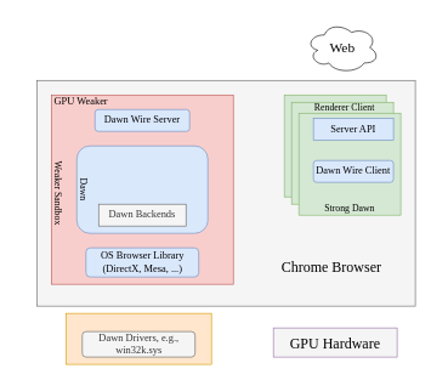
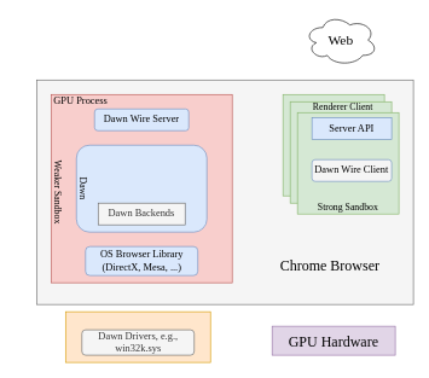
  <mxCell id="0" />
  <mxCell id="1" parent="0" />
  <mxCell id="2" value="" style="rounded=0;whiteSpace=wrap;html=1;strokeWidth=1;fillColor=#f5f5f5;fontColor=#333333;strokeColor=#666666;" vertex="1" parent="1"><mxGeometry x="50" y="110" width="520" height="310" as="geometry" /></mxCell>
  <mxCell id="3" value="" style="rounded=0;whiteSpace=wrap;html=1;fillColor=#f8cecc;strokeColor=#b85450;" vertex="1" parent="1"><mxGeometry x="70" y="130" width="250" height="260" as="geometry" /></mxCell>
  <mxCell id="4" value="" style="whiteSpace=wrap;html=1;aspect=fixed;fillColor=#d5e8d4;strokeColor=#82b366;" vertex="1" parent="1"><mxGeometry x="390" y="130" width="140" height="140" as="geometry" /></mxCell>
  <mxCell id="5" value="" style="whiteSpace=wrap;html=1;aspect=fixed;fillColor=#d5e8d4;strokeColor=#82b366;" vertex="1" parent="1"><mxGeometry x="400" y="140" width="140" height="140" as="geometry" /></mxCell>
  <mxCell id="6" value="" style="whiteSpace=wrap;html=1;aspect=fixed;fillColor=#d5e8d4;strokeColor=#82b366;" vertex="1" parent="1"><mxGeometry x="410" y="155" width="140" height="140" as="geometry" /></mxCell>
  <mxCell id="7" value="&lt;span style=&quot;font-family: &amp;quot;Times New Roman&amp;quot;; font-size: 14px;&quot;&gt;Dawn Wire Server&lt;/span&gt;" style="rounded=1;whiteSpace=wrap;html=1;fillColor=#dae8fc;strokeColor=#6c8ebf;" vertex="1" parent="1"><mxGeometry x="130" y="150" width="130" height="30" as="geometry" /></mxCell>
  <mxCell id="8" value="" style="rounded=1;whiteSpace=wrap;html=1;fillColor=#dae8fc;strokeColor=#6c8ebf;" vertex="1" parent="1"><mxGeometry x="105" y="200" width="180" height="120" as="geometry" /></mxCell>
  <mxCell id="9" value="&lt;font style=&quot;font-size: 14px;&quot; face=&quot;Times New Roman&quot;&gt;OS Browser Library&lt;/font&gt;&lt;div&gt;&lt;font style=&quot;font-size: 14px;&quot; face=&quot;Times New Roman&quot;&gt;(DirectX, Mesa, ...)&lt;/font&gt;&lt;/div&gt;" style="rounded=1;whiteSpace=wrap;html=1;fillColor=#dae8fc;strokeColor=#6c8ebf;" vertex="1" parent="1"><mxGeometry x="117.5" y="340" width="155" height="40" as="geometry" /></mxCell>
  <mxCell id="10" value="&lt;font style=&quot;font-size: 20px;&quot; face=&quot;Times New Roman&quot;&gt;Chrome Browser&lt;/font&gt;" style="text;html=1;align=center;verticalAlign=middle;whiteSpace=wrap;rounded=0;" vertex="1" parent="1"><mxGeometry x="370" y="350" width="170" height="30" as="geometry" /></mxCell>
- <mxCell id="11" value="&lt;font style=&quot;font-size: 14px;&quot; face=&quot;Times New Roman&quot;&gt;GPU Weaker&lt;/font&gt;" style="text;html=1;align=center;verticalAlign=middle;whiteSpace=wrap;rounded=0;" vertex="1" parent="1"><mxGeometry x="66" y="125" width="90" height="30" as="geometry" /></mxCell>
+ <mxCell id="11" value="&lt;font style=&quot;font-size: 14px;&quot; face=&quot;Times New Roman&quot;&gt;GPU Process&lt;/font&gt;" style="text;html=1;align=center;verticalAlign=middle;whiteSpace=wrap;rounded=0;" vertex="1" parent="1"><mxGeometry x="66" y="125" width="90" height="30" as="geometry" /></mxCell>
  <mxCell id="12" value="&lt;font style=&quot;font-size: 13px;&quot; face=&quot;Times New Roman&quot;&gt;Renderer Client&lt;/font&gt;" style="text;html=1;align=center;verticalAlign=middle;whiteSpace=wrap;rounded=0;" vertex="1" parent="1"><mxGeometry x="393" y="132" width="160" height="30" as="geometry" /></mxCell>
  <mxCell id="13" value="&lt;font style=&quot;font-size: 14px;&quot; face=&quot;Times New Roman&quot;&gt;Server API&lt;/font&gt;" style="rounded=0;whiteSpace=wrap;html=1;fillColor=#dae8fc;strokeColor=#6c8ebf;" vertex="1" parent="1"><mxGeometry x="430" y="162" width="110" height="30" as="geometry" /></mxCell>
- <mxCell id="14" value="&lt;font face=&quot;Times New Roman&quot; style=&quot;font-size: 14px;&quot;&gt;Dawn Wire Client&lt;/font&gt;" style="rounded=1;whiteSpace=wrap;html=1;fillColor=#dae8fc;strokeColor=#6c8ebf;" vertex="1" parent="1"><mxGeometry x="430" y="220" width="110" height="30" as="geometry" /></mxCell>
+ <mxCell id="14" value="&lt;font face=&quot;Times New Roman&quot; style=&quot;font-size: 14px;&quot;&gt;Dawn Wire Client&lt;/font&gt;" style="rounded=1;whiteSpace=wrap;html=1;fillColor=#f5f5f5;strokeColor=#6c8ebf;" vertex="1" parent="1"><mxGeometry x="430" y="220" width="110" height="30" as="geometry" /></mxCell>
  <mxCell id="15" value="&lt;font face=&quot;Times New Roman&quot; style=&quot;font-size: 14px;&quot;&gt;Dawn Backends&lt;/font&gt;" style="rounded=0;whiteSpace=wrap;html=1;fillColor=#f5f5f5;fontColor=#333333;strokeColor=#666666;" vertex="1" parent="1"><mxGeometry x="135" y="280" width="120" height="30" as="geometry" /></mxCell>
  <mxCell id="16" value="" style="rounded=0;whiteSpace=wrap;html=1;fillColor=#ffe6cc;strokeColor=#d79b00;" vertex="1" parent="1"><mxGeometry x="90" y="430" width="200" height="70" as="geometry" /></mxCell>
- <mxCell id="17" value="&lt;font style=&quot;font-size: 20px;&quot; face=&quot;Times New Roman&quot;&gt;GPU Hardware&lt;/font&gt;" style="rounded=0;whiteSpace=wrap;html=1;fillColor=#f5f5f5;strokeColor=#9673a6;" vertex="1" parent="1"><mxGeometry x="375" y="450" width="170" height="40" as="geometry" /></mxCell>
+ <mxCell id="17" value="&lt;font style=&quot;font-size: 20px;&quot; face=&quot;Times New Roman&quot;&gt;GPU Hardware&lt;/font&gt;" style="rounded=0;whiteSpace=wrap;html=1;fillColor=#e1d5e7;strokeColor=#9673a6;" vertex="1" parent="1"><mxGeometry x="375" y="450" width="170" height="40" as="geometry" /></mxCell>
  <mxCell id="18" value="&lt;font face=&quot;Times New Roman&quot; style=&quot;font-size: 14px;&quot;&gt;Dawn Drivers, e.g.,&lt;/font&gt;&lt;div&gt;&lt;font face=&quot;Times New Roman&quot; style=&quot;font-size: 14px;&quot;&gt;win32k.sys&lt;/font&gt;&lt;/div&gt;" style="rounded=1;whiteSpace=wrap;html=1;fillColor=#f5f5f5;fontColor=#333333;strokeColor=#666666;" vertex="1" parent="1"><mxGeometry x="112.5" y="455" width="155" height="35" as="geometry" /></mxCell>
- <mxCell id="19" value="&lt;font style=&quot;font-size: 19px;&quot; face=&quot;Times New Roman&quot;&gt;Web&lt;/font&gt;" style="ellipse;shape=cloud;whiteSpace=wrap;html=1;" vertex="1" parent="1"><mxGeometry x="420" y="30" width="100" height="70" as="geometry" /></mxCell>
- <mxCell id="20" value="&lt;font style=&quot;font-size: 13px;&quot; face=&quot;Times New Roman&quot;&gt;Strong Dawn&lt;/font&gt;" style="text;html=1;align=center;verticalAlign=middle;whiteSpace=wrap;rounded=0;" vertex="1" parent="1"><mxGeometry x="420" y="270" width="120" height="30" as="geometry" /></mxCell>
+ <mxCell id="19" value="&lt;font style=&quot;font-size: 19px;&quot; face=&quot;Times New Roman&quot;&gt;Web&lt;/font&gt;" style="ellipse;shape=cloud;whiteSpace=wrap;html=1;" vertex="1" parent="1"><mxGeometry x="420" y="20" width="100" height="70" as="geometry" /></mxCell>
+ <mxCell id="20" value="&lt;font style=&quot;font-size: 13px;&quot; face=&quot;Times New Roman&quot;&gt;Strong Sandbox&lt;/font&gt;" style="text;html=1;align=center;verticalAlign=middle;whiteSpace=wrap;rounded=0;" vertex="1" parent="1"><mxGeometry x="420" y="270" width="120" height="30" as="geometry" /></mxCell>
  <mxCell id="21" value="&lt;font style=&quot;font-size: 13px;&quot; face=&quot;Times New Roman&quot;&gt;Weaker Sandbox&lt;/font&gt;" style="text;html=1;align=center;verticalAlign=middle;whiteSpace=wrap;rounded=0;rotation=90;" vertex="1" parent="1"><mxGeometry x="20" y="250" width="120" height="30" as="geometry" /></mxCell>
  <mxCell id="22" value="&lt;font style=&quot;font-size: 13px;&quot; face=&quot;Times New Roman&quot;&gt;Dawn&lt;/font&gt;" style="text;html=1;align=center;verticalAlign=middle;whiteSpace=wrap;rounded=0;rotation=90;" vertex="1" parent="1"><mxGeometry x="55" y="245" width="120" height="30" as="geometry" /></mxCell>
